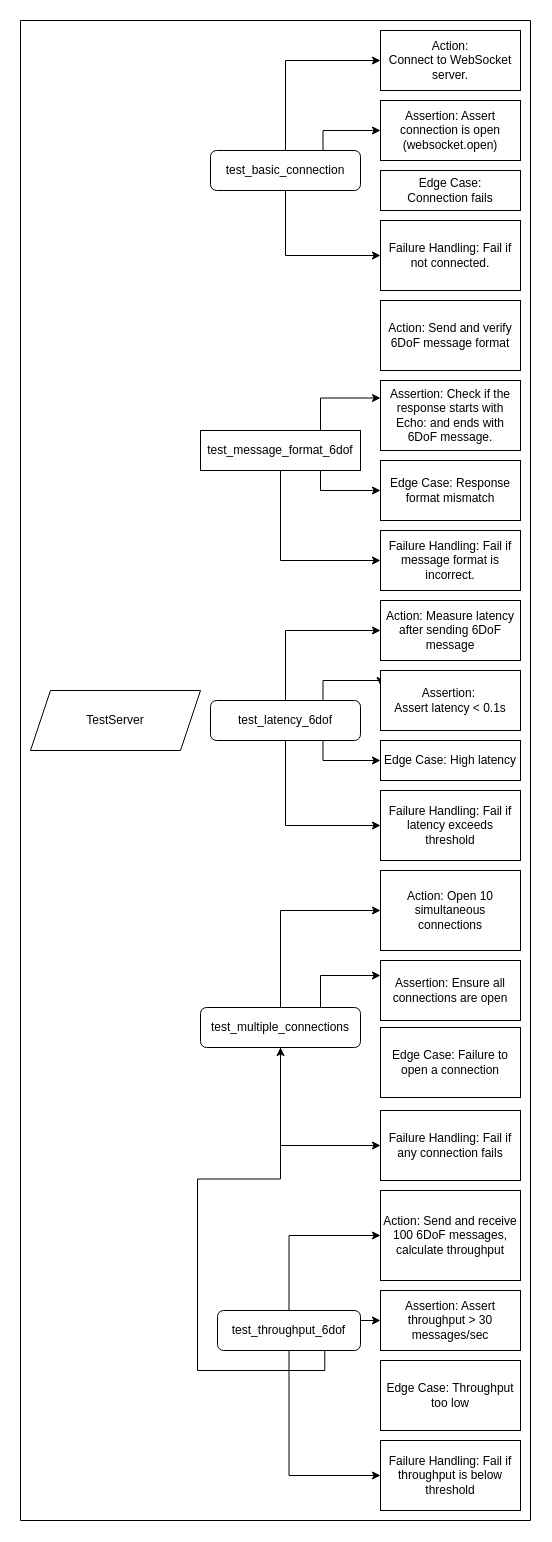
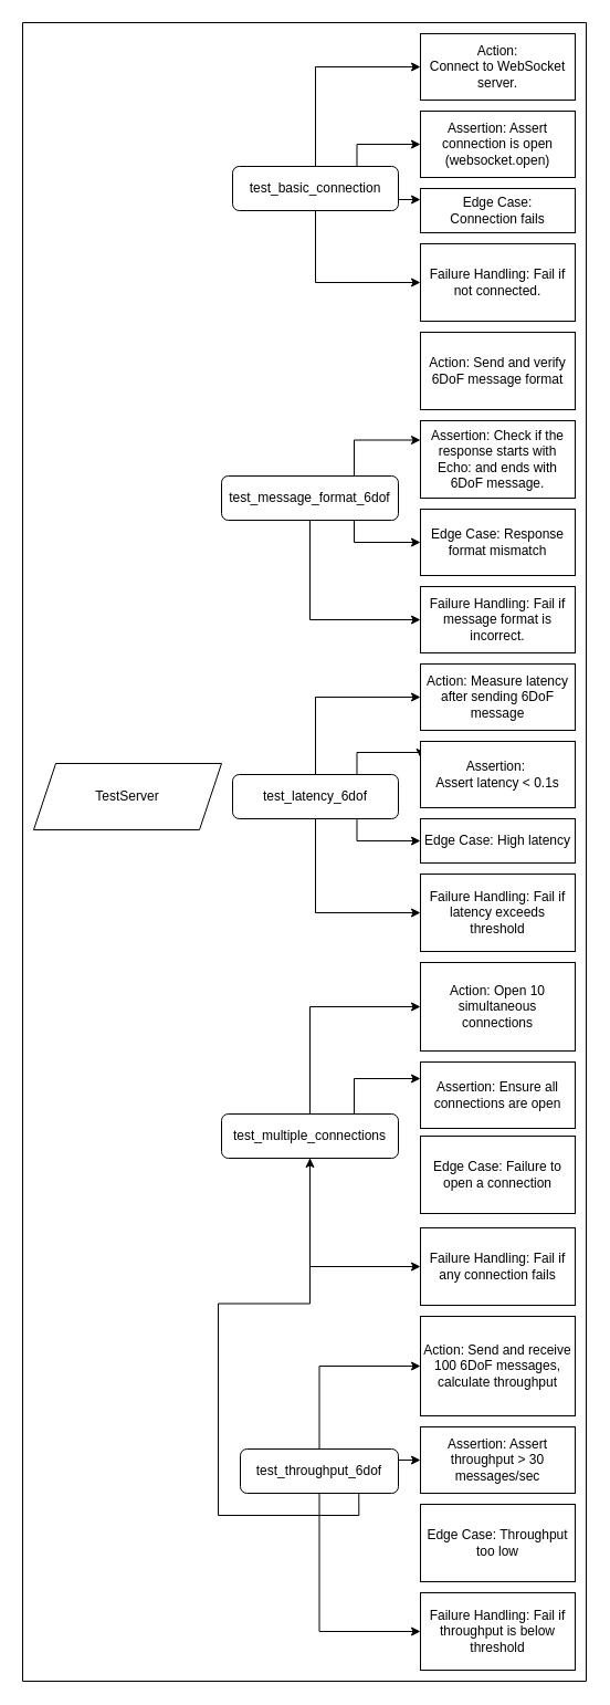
  <mxCell id="0" />
  <mxCell id="1" parent="0" />
  <mxCell id="2" value="" style="swimlane;startSize=0;" vertex="1" parent="1"><mxGeometry x="20" y="20" width="510" height="1500" as="geometry" /></mxCell>
  <mxCell id="3" style="edgeStyle=orthogonalEdgeStyle;rounded=0;orthogonalLoop=1;jettySize=auto;html=1;exitX=0.5;exitY=0;exitDx=0;exitDy=0;entryX=0;entryY=0.5;entryDx=0;entryDy=0;" edge="1" parent="2" source="7" target="10"><mxGeometry relative="1" as="geometry" /></mxCell>
  <mxCell id="4" style="edgeStyle=orthogonalEdgeStyle;rounded=0;orthogonalLoop=1;jettySize=auto;html=1;exitX=0.75;exitY=0;exitDx=0;exitDy=0;entryX=0;entryY=0.5;entryDx=0;entryDy=0;" edge="1" parent="2" source="7" target="9"><mxGeometry relative="1" as="geometry" /></mxCell>
  <mxCell id="5" style="edgeStyle=orthogonalEdgeStyle;rounded=0;orthogonalLoop=1;jettySize=auto;html=1;exitX=0.5;exitY=1;exitDx=0;exitDy=0;entryX=0;entryY=0.5;entryDx=0;entryDy=0;" edge="1" parent="2" source="7" target="11"><mxGeometry relative="1" as="geometry" /></mxCell>
+ <mxCell id="6" style="edgeStyle=orthogonalEdgeStyle;rounded=0;orthogonalLoop=1;jettySize=auto;html=1;exitX=1;exitY=0.75;exitDx=0;exitDy=0;entryX=0;entryY=0.25;entryDx=0;entryDy=0;" edge="1" parent="2" source="7" target="8"><mxGeometry relative="1" as="geometry" /></mxCell>
  <mxCell id="7" value="test_basic_connection" style="rounded=1;whiteSpace=wrap;html=1;fontSize=12;glass=0;strokeWidth=1;shadow=0;" vertex="1" parent="2"><mxGeometry x="190" y="130" width="150" height="40" as="geometry" /></mxCell>
  <mxCell id="8" value="Edge Case:&lt;br&gt;Connection fails" style="rounded=0;whiteSpace=wrap;html=1;" vertex="1" parent="2"><mxGeometry x="360" y="150" width="140" height="40" as="geometry" /></mxCell>
  <mxCell id="9" value="&lt;div&gt;Assertion: Assert connection is open (websocket.open)&lt;/div&gt;" style="rounded=0;whiteSpace=wrap;html=1;" vertex="1" parent="2"><mxGeometry x="360" y="80" width="140" height="60" as="geometry" /></mxCell>
  <mxCell id="10" value="&lt;div&gt;Action:&lt;br&gt;Connect to WebSocket server.&lt;/div&gt;" style="rounded=0;whiteSpace=wrap;html=1;" vertex="1" parent="2"><mxGeometry x="360" y="10" width="140" height="60" as="geometry" /></mxCell>
  <mxCell id="11" value="&lt;span style=&quot;background-color: initial;&quot;&gt;Failure Handling: Fail if not connected.&lt;/span&gt;" style="rounded=0;whiteSpace=wrap;html=1;" vertex="1" parent="2"><mxGeometry x="360" y="200" width="140" height="70" as="geometry" /></mxCell>
  <mxCell id="12" style="edgeStyle=orthogonalEdgeStyle;rounded=0;orthogonalLoop=1;jettySize=auto;html=1;exitX=0.5;exitY=0;exitDx=0;exitDy=0;entryX=0;entryY=0.5;entryDx=0;entryDy=0;" edge="1" parent="2" source="15" target="23"><mxGeometry relative="1" as="geometry" /></mxCell>
  <mxCell id="13" style="edgeStyle=orthogonalEdgeStyle;rounded=0;orthogonalLoop=1;jettySize=auto;html=1;exitX=0.5;exitY=1;exitDx=0;exitDy=0;entryX=0;entryY=0.5;entryDx=0;entryDy=0;" edge="1" parent="2" source="15" target="45"><mxGeometry relative="1" as="geometry" /></mxCell>
  <mxCell id="14" style="edgeStyle=orthogonalEdgeStyle;rounded=0;orthogonalLoop=1;jettySize=auto;html=1;exitX=0.75;exitY=0;exitDx=0;exitDy=0;entryX=0;entryY=0.25;entryDx=0;entryDy=0;" edge="1" parent="2" source="15" target="24"><mxGeometry relative="1" as="geometry" /></mxCell>
  <mxCell id="15" value="test_multiple_connections" style="rounded=1;whiteSpace=wrap;html=1;fontSize=12;glass=0;strokeWidth=1;shadow=0;" vertex="1" parent="2"><mxGeometry x="180" y="987" width="160" height="40" as="geometry" /></mxCell>
  <mxCell id="16" style="edgeStyle=orthogonalEdgeStyle;rounded=0;orthogonalLoop=1;jettySize=auto;html=1;exitX=0.5;exitY=0;exitDx=0;exitDy=0;entryX=0;entryY=0.5;entryDx=0;entryDy=0;" edge="1" parent="2" source="20" target="21"><mxGeometry relative="1" as="geometry" /></mxCell>
  <mxCell id="17" style="edgeStyle=orthogonalEdgeStyle;rounded=0;orthogonalLoop=1;jettySize=auto;html=1;exitX=0.5;exitY=1;exitDx=0;exitDy=0;entryX=0;entryY=0.5;entryDx=0;entryDy=0;" edge="1" parent="2" source="20" target="43"><mxGeometry relative="1" as="geometry" /></mxCell>
  <mxCell id="18" style="edgeStyle=orthogonalEdgeStyle;rounded=0;orthogonalLoop=1;jettySize=auto;html=1;exitX=0.75;exitY=1;exitDx=0;exitDy=0;entryX=0;entryY=0.5;entryDx=0;entryDy=0;" edge="1" parent="2" source="20" target="42"><mxGeometry relative="1" as="geometry" /></mxCell>
  <mxCell id="19" style="edgeStyle=orthogonalEdgeStyle;rounded=0;orthogonalLoop=1;jettySize=auto;html=1;exitX=0.75;exitY=0;exitDx=0;exitDy=0;entryX=0;entryY=0.25;entryDx=0;entryDy=0;" edge="1" parent="2" source="20" target="22"><mxGeometry relative="1" as="geometry" /></mxCell>
  <mxCell id="20" value="test_latency_6dof" style="rounded=1;whiteSpace=wrap;html=1;fontSize=12;glass=0;strokeWidth=1;shadow=0;" vertex="1" parent="2"><mxGeometry x="190" y="680" width="150" height="40" as="geometry" /></mxCell>
  <mxCell id="21" value="&lt;div&gt;Action: Measure latency after sending 6DoF message&lt;/div&gt;" style="rounded=0;whiteSpace=wrap;html=1;" vertex="1" parent="2"><mxGeometry x="360" y="580" width="140" height="60" as="geometry" /></mxCell>
  <mxCell id="22" value="&lt;div&gt;Assertion:&amp;nbsp;&lt;/div&gt;&lt;div&gt;Assert latency &amp;lt; 0.1s&lt;/div&gt;" style="rounded=0;whiteSpace=wrap;html=1;" vertex="1" parent="2"><mxGeometry x="360" y="650" width="140" height="60" as="geometry" /></mxCell>
  <mxCell id="23" value="&lt;div&gt;Action: Open 10 simultaneous connections&lt;/div&gt;" style="rounded=0;whiteSpace=wrap;html=1;" vertex="1" parent="2"><mxGeometry x="360" y="850" width="140" height="80" as="geometry" /></mxCell>
  <mxCell id="24" value="&lt;div&gt;Assertion: Ensure all connections are open&lt;/div&gt;" style="rounded=0;whiteSpace=wrap;html=1;" vertex="1" parent="2"><mxGeometry x="360" y="940" width="140" height="60" as="geometry" /></mxCell>
  <mxCell id="25" value="&lt;div&gt;Action: Send and receive 100 6DoF messages, calculate throughput&lt;/div&gt;" style="rounded=0;whiteSpace=wrap;html=1;" vertex="1" parent="2"><mxGeometry x="360" y="1170" width="140" height="90" as="geometry" /></mxCell>
  <mxCell id="26" style="edgeStyle=orthogonalEdgeStyle;rounded=0;orthogonalLoop=1;jettySize=auto;html=1;exitX=0.5;exitY=0;exitDx=0;exitDy=0;entryX=0;entryY=0.5;entryDx=0;entryDy=0;" edge="1" parent="2" source="30" target="25"><mxGeometry relative="1" as="geometry" /></mxCell>
  <mxCell id="27" style="edgeStyle=orthogonalEdgeStyle;rounded=0;orthogonalLoop=1;jettySize=auto;html=1;exitX=1;exitY=0.25;exitDx=0;exitDy=0;entryX=0;entryY=0.5;entryDx=0;entryDy=0;" edge="1" parent="2" source="30" target="31"><mxGeometry relative="1" as="geometry" /></mxCell>
  <mxCell id="28" style="edgeStyle=orthogonalEdgeStyle;rounded=0;orthogonalLoop=1;jettySize=auto;html=1;exitX=0.75;exitY=1;exitDx=0;exitDy=0;" edge="1" parent="2" source="30" target="15"><mxGeometry relative="1" as="geometry" /></mxCell>
  <mxCell id="29" style="edgeStyle=orthogonalEdgeStyle;rounded=0;orthogonalLoop=1;jettySize=auto;html=1;exitX=0.5;exitY=1;exitDx=0;exitDy=0;entryX=0;entryY=0.5;entryDx=0;entryDy=0;" edge="1" parent="2" source="30" target="33"><mxGeometry relative="1" as="geometry" /></mxCell>
  <mxCell id="30" value="test_throughput_6dof" style="rounded=1;whiteSpace=wrap;html=1;fontSize=12;glass=0;strokeWidth=1;shadow=0;" vertex="1" parent="2"><mxGeometry x="197" y="1290" width="143" height="40" as="geometry" /></mxCell>
  <mxCell id="31" value="&lt;div&gt;Assertion: Assert throughput &amp;gt; 30 messages/sec&lt;/div&gt;" style="rounded=0;whiteSpace=wrap;html=1;" vertex="1" parent="2"><mxGeometry x="360" y="1270" width="140" height="60" as="geometry" /></mxCell>
  <mxCell id="32" value="&lt;div&gt;Edge Case: Throughput too low&lt;/div&gt;" style="rounded=0;whiteSpace=wrap;html=1;" vertex="1" parent="2"><mxGeometry x="360" y="1340" width="140" height="70" as="geometry" /></mxCell>
  <mxCell id="33" value="Failure Handling: Fail if throughput is below threshold" style="rounded=0;whiteSpace=wrap;html=1;" vertex="1" parent="2"><mxGeometry x="360" y="1420" width="140" height="70" as="geometry" /></mxCell>
  <mxCell id="34" value="&lt;div&gt;Assertion: Check if the response starts with Echo: and ends with 6DoF message.&lt;/div&gt;" style="rounded=0;whiteSpace=wrap;html=1;" vertex="1" parent="2"><mxGeometry x="360" y="360" width="140" height="70" as="geometry" /></mxCell>
  <mxCell id="35" style="edgeStyle=orthogonalEdgeStyle;rounded=0;orthogonalLoop=1;jettySize=auto;html=1;exitX=0.75;exitY=0;exitDx=0;exitDy=0;entryX=0;entryY=0.25;entryDx=0;entryDy=0;" edge="1" parent="2" source="38" target="34"><mxGeometry relative="1" as="geometry" /></mxCell>
  <mxCell id="36" style="edgeStyle=orthogonalEdgeStyle;rounded=0;orthogonalLoop=1;jettySize=auto;html=1;exitX=0.75;exitY=1;exitDx=0;exitDy=0;entryX=0;entryY=0.5;entryDx=0;entryDy=0;" edge="1" parent="2" source="38" target="41"><mxGeometry relative="1" as="geometry" /></mxCell>
  <mxCell id="37" style="edgeStyle=orthogonalEdgeStyle;rounded=0;orthogonalLoop=1;jettySize=auto;html=1;exitX=0.5;exitY=1;exitDx=0;exitDy=0;entryX=0;entryY=0.5;entryDx=0;entryDy=0;" edge="1" parent="2" source="38" target="39"><mxGeometry relative="1" as="geometry" /></mxCell>
- <mxCell id="38" value="test_message_format_6dof" style="whiteSpace=wrap;html=1;fontSize=12;glass=0;strokeWidth=1;shadow=0;rounded=0;" vertex="1" parent="2"><mxGeometry x="180" y="410" width="160" height="40" as="geometry" /></mxCell>
+ <mxCell id="38" value="test_message_format_6dof" style="rounded=1;whiteSpace=wrap;html=1;fontSize=12;glass=0;strokeWidth=1;shadow=0;" vertex="1" parent="2"><mxGeometry x="180" y="410" width="160" height="40" as="geometry" /></mxCell>
  <mxCell id="39" value="&lt;div&gt;Failure Handling: Fail if message format is incorrect.&lt;/div&gt;" style="rounded=0;whiteSpace=wrap;html=1;" vertex="1" parent="2"><mxGeometry x="360" y="510" width="140" height="60" as="geometry" /></mxCell>
  <mxCell id="40" value="&lt;div&gt;Action: Send and verify 6DoF message format&lt;/div&gt;" style="rounded=0;whiteSpace=wrap;html=1;" vertex="1" parent="2"><mxGeometry x="360" y="280" width="140" height="70" as="geometry" /></mxCell>
  <mxCell id="41" value="&lt;div&gt;Edge Case: Response format mismatch&lt;/div&gt;" style="rounded=0;whiteSpace=wrap;html=1;" vertex="1" parent="2"><mxGeometry x="360" y="440" width="140" height="60" as="geometry" /></mxCell>
  <mxCell id="42" value="&lt;div&gt;Edge Case: High latency&lt;/div&gt;" style="rounded=0;whiteSpace=wrap;html=1;" vertex="1" parent="2"><mxGeometry x="360" y="720" width="140" height="40" as="geometry" /></mxCell>
  <mxCell id="43" value="&lt;div&gt;Failure Handling: Fail if latency exceeds threshold&lt;/div&gt;" style="rounded=0;whiteSpace=wrap;html=1;" vertex="1" parent="2"><mxGeometry x="360" y="770" width="140" height="70" as="geometry" /></mxCell>
  <mxCell id="44" value="&lt;div&gt;Edge Case: Failure to open a connection&lt;/div&gt;" style="rounded=0;whiteSpace=wrap;html=1;" vertex="1" parent="2"><mxGeometry x="360" y="1007" width="140" height="70" as="geometry" /></mxCell>
  <mxCell id="45" value="&lt;div&gt;Failure Handling: Fail if any connection fails&lt;/div&gt;" style="rounded=0;whiteSpace=wrap;html=1;" vertex="1" parent="2"><mxGeometry x="360" y="1090" width="140" height="70" as="geometry" /></mxCell>
  <mxCell id="46" value="TestServer" style="shape=parallelogram;perimeter=parallelogramPerimeter;whiteSpace=wrap;html=1;fixedSize=1;" vertex="1" parent="2"><mxGeometry x="10" y="670" width="170" height="60" as="geometry" /></mxCell>
